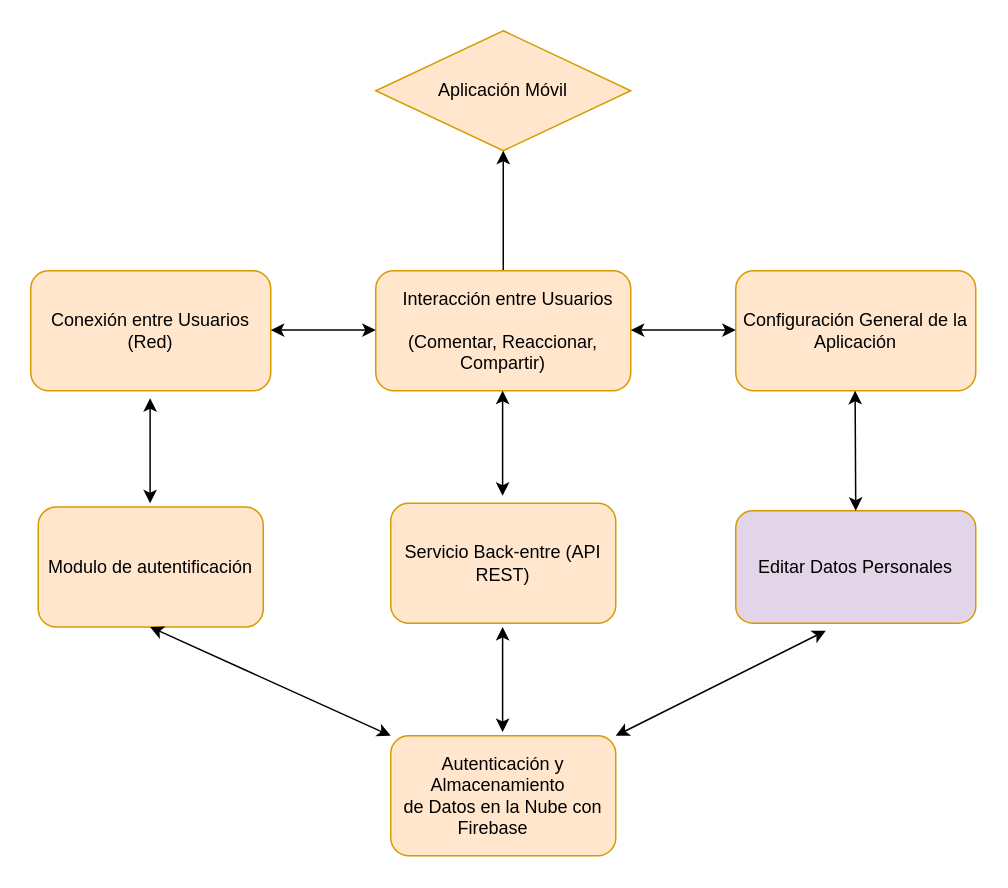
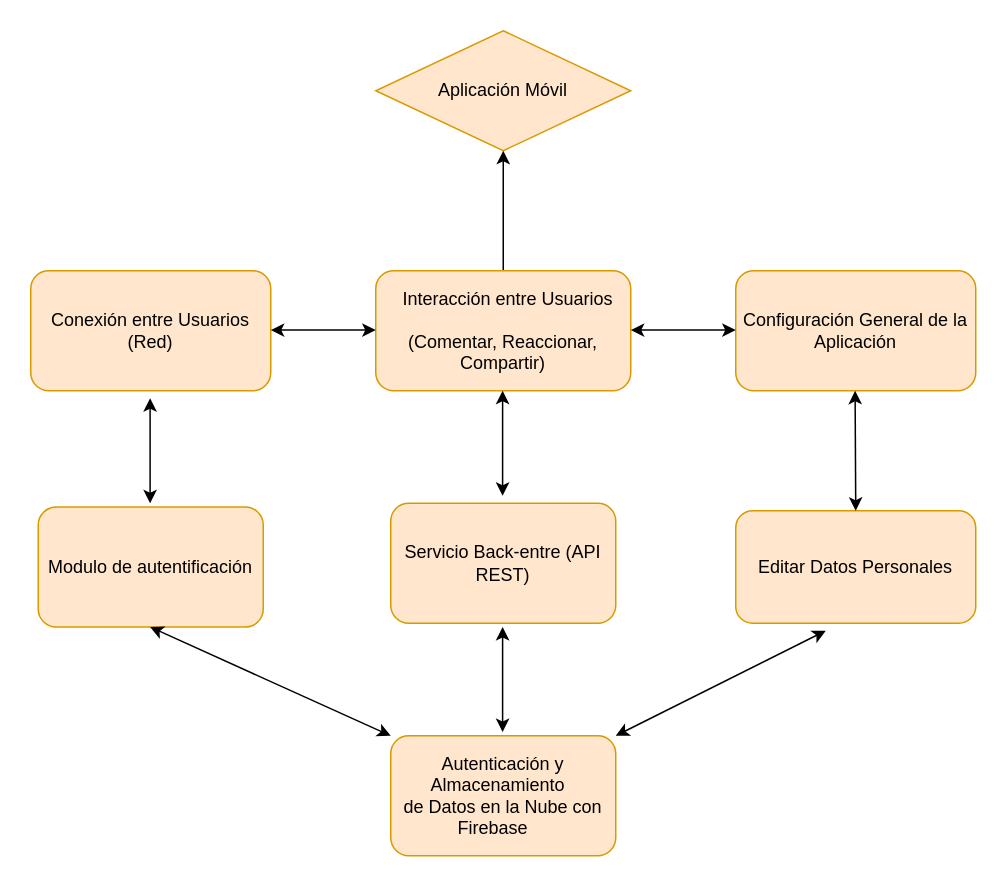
  <mxCell id="0" />
  <mxCell id="1" parent="0" />
  <mxCell id="2" value="Aplicación Móvil" style="rhombus;whiteSpace=wrap;html=1;fillColor=#ffe6cc;strokeColor=#d79b00;" vertex="1" parent="1"><mxGeometry x="250" y="20" width="170" height="80" as="geometry" /></mxCell>
  <mxCell id="3" value="Modulo de autentificación" style="rounded=1;whiteSpace=wrap;html=1;fillColor=#ffe6cc;strokeColor=#d79b00;imageHeight=24;" vertex="1" parent="1"><mxGeometry x="25" y="337.5" width="150" height="80" as="geometry" /></mxCell>
  <mxCell id="4" value="Servicio Back-entre (API REST)" style="rounded=1;whiteSpace=wrap;html=1;fillColor=#ffe6cc;strokeColor=#d79b00;" vertex="1" parent="1"><mxGeometry x="260" y="335" width="150" height="80" as="geometry" /></mxCell>
  <mxCell id="5" value="&lt;div&gt;Autenticación y Almacenamiento&amp;nbsp;&amp;nbsp;&lt;/div&gt;&lt;div&gt;de Datos en la Nube con Firebase&amp;nbsp; &amp;nbsp;&amp;nbsp;&lt;/div&gt;" style="rounded=1;whiteSpace=wrap;html=1;fillColor=#ffe6cc;strokeColor=#d79b00;" vertex="1" parent="1"><mxGeometry x="260" y="490" width="150" height="80" as="geometry" /></mxCell>
  <mxCell id="6" value="Conexión entre Usuarios (Red)" style="rounded=1;whiteSpace=wrap;html=1;fillColor=#ffe6cc;strokeColor=#d79b00;" vertex="1" parent="1"><mxGeometry x="20" y="180" width="160" height="80" as="geometry" /></mxCell>
  <mxCell id="7" value="" style="edgeStyle=orthogonalEdgeStyle;rounded=0;orthogonalLoop=1;jettySize=auto;html=1;" edge="1" parent="1" source="8" target="2"><mxGeometry relative="1" as="geometry" /></mxCell>
  <mxCell id="8" value="&lt;div style=&quot;&quot;&gt;&amp;nbsp; &amp;nbsp; &amp;nbsp;Interacción entre Usuarios&amp;nbsp; &amp;nbsp; &amp;nbsp; &amp;nbsp; &amp;nbsp; &amp;nbsp;&lt;/div&gt;&lt;div style=&quot;&quot;&gt;(Comentar, Reaccionar, Compartir)&lt;/div&gt;" style="rounded=1;whiteSpace=wrap;html=1;align=center;fillColor=#ffe6cc;strokeColor=#d79b00;" vertex="1" parent="1"><mxGeometry x="250" y="180" width="170" height="80" as="geometry" /></mxCell>
- <mxCell id="9" value="Editar Datos Personales" style="rounded=1;whiteSpace=wrap;html=1;fillColor=#e1d5e7;strokeColor=#d79b00;" vertex="1" parent="1"><mxGeometry x="490" y="340" width="160" height="75" as="geometry" /></mxCell>
+ <mxCell id="9" value="Editar Datos Personales" style="rounded=1;whiteSpace=wrap;html=1;fillColor=#ffe6cc;strokeColor=#d79b00;" vertex="1" parent="1"><mxGeometry x="490" y="340" width="160" height="75" as="geometry" /></mxCell>
  <mxCell id="10" value="Configuración General de la Aplicación" style="rounded=1;whiteSpace=wrap;html=1;fillColor=#ffe6cc;strokeColor=#d79b00;" vertex="1" parent="1"><mxGeometry x="490" y="180" width="160" height="80" as="geometry" /></mxCell>
  <mxCell id="11" value="" style="endArrow=classic;startArrow=classic;html=1;rounded=0;" edge="1" parent="1"><mxGeometry width="50" height="50" relative="1" as="geometry"><mxPoint x="334.57" y="330" as="sourcePoint" /><mxPoint x="334.57" y="260" as="targetPoint" /></mxGeometry></mxCell>
  <mxCell id="12" value="" style="endArrow=classic;startArrow=classic;html=1;rounded=0;" edge="1" parent="1"><mxGeometry width="50" height="50" relative="1" as="geometry"><mxPoint x="180" y="219.57" as="sourcePoint" /><mxPoint x="250" y="219.57" as="targetPoint" /></mxGeometry></mxCell>
  <mxCell id="13" value="" style="endArrow=classic;startArrow=classic;html=1;rounded=0;" edge="1" parent="1"><mxGeometry width="50" height="50" relative="1" as="geometry"><mxPoint x="420" y="219.57" as="sourcePoint" /><mxPoint x="490" y="219.57" as="targetPoint" /></mxGeometry></mxCell>
  <mxCell id="14" value="" style="endArrow=classic;startArrow=classic;html=1;rounded=0;exitX=0.5;exitY=0;exitDx=0;exitDy=0;" edge="1" parent="1" source="9"><mxGeometry width="50" height="50" relative="1" as="geometry"><mxPoint x="569.57" y="330" as="sourcePoint" /><mxPoint x="569.57" y="260" as="targetPoint" /></mxGeometry></mxCell>
  <mxCell id="15" value="" style="endArrow=classic;startArrow=classic;html=1;rounded=0;entryX=0;entryY=0;entryDx=0;entryDy=0;" edge="1" parent="1" target="5"><mxGeometry width="50" height="50" relative="1" as="geometry"><mxPoint x="99.57" y="417.5" as="sourcePoint" /><mxPoint x="99.57" y="487.5" as="targetPoint" /></mxGeometry></mxCell>
  <mxCell id="16" value="" style="endArrow=classic;startArrow=classic;html=1;rounded=0;" edge="1" parent="1"><mxGeometry width="50" height="50" relative="1" as="geometry"><mxPoint x="334.57" y="487.5" as="sourcePoint" /><mxPoint x="334.57" y="417.5" as="targetPoint" /></mxGeometry></mxCell>
  <mxCell id="17" value="" style="endArrow=classic;startArrow=classic;html=1;rounded=0;" edge="1" parent="1"><mxGeometry width="50" height="50" relative="1" as="geometry"><mxPoint x="410" y="490" as="sourcePoint" /><mxPoint x="550" y="420" as="targetPoint" /></mxGeometry></mxCell>
  <mxCell id="18" value="" style="endArrow=classic;startArrow=classic;html=1;rounded=0;" edge="1" parent="1"><mxGeometry width="50" height="50" relative="1" as="geometry"><mxPoint x="99.57" y="335" as="sourcePoint" /><mxPoint x="99.57" y="265" as="targetPoint" /></mxGeometry></mxCell>
